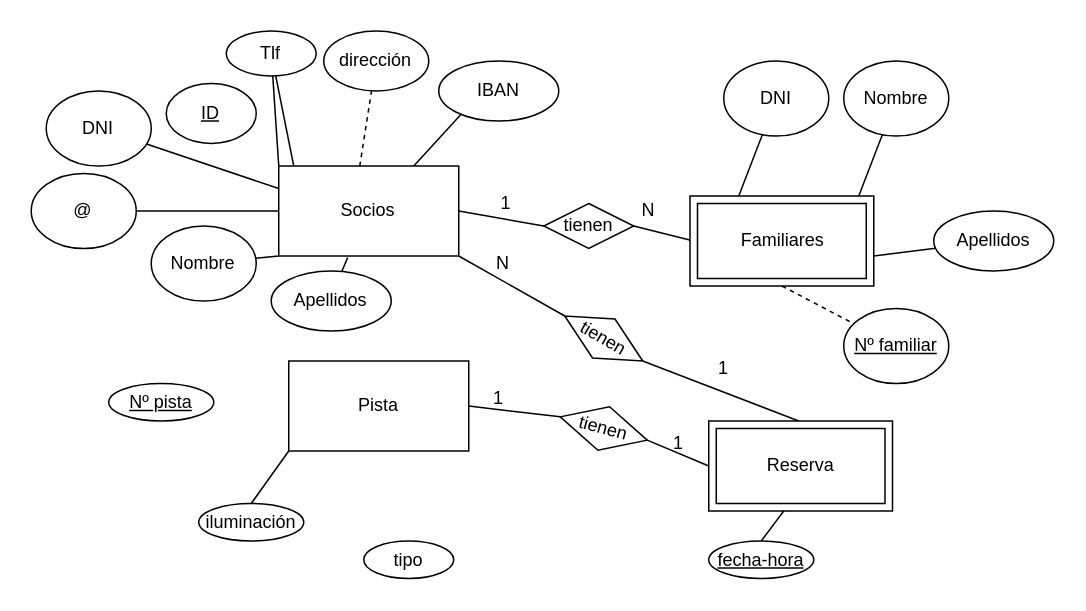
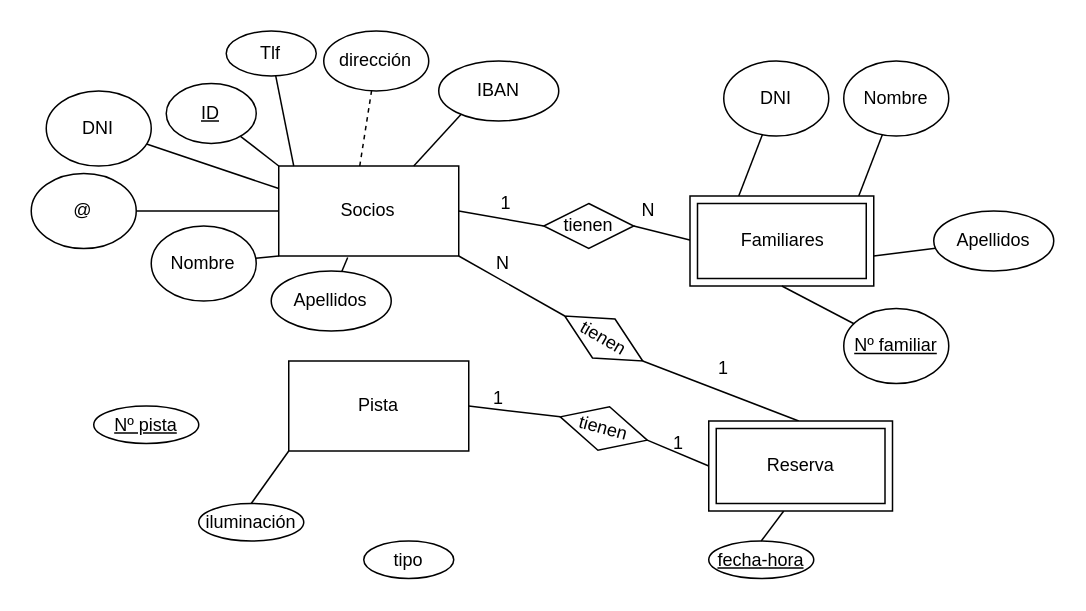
  <mxCell id="0" />
  <mxCell id="1" parent="0" />
  <mxCell id="2" value="Socios" style="rounded=0;whiteSpace=wrap;html=1;" parent="1" vertex="1"><mxGeometry x="185.33" y="110" width="120" height="60" as="geometry" /></mxCell>
  <mxCell id="3" value="Pista" style="rounded=0;whiteSpace=wrap;html=1;" parent="1" vertex="1"><mxGeometry x="192" y="240" width="120" height="60" as="geometry" /></mxCell>
  <mxCell id="4" value="" style="endArrow=none;html=1;rounded=0;exitX=0.45;exitY=0;exitDx=0;exitDy=0;exitPerimeter=0;dashed=1;" parent="1" source="2" target="5" edge="1"><mxGeometry width="50" height="50" relative="1" as="geometry"><mxPoint x="290.33" y="110" as="sourcePoint" /><mxPoint x="340.33" y="60" as="targetPoint" /></mxGeometry></mxCell>
  <mxCell id="5" value="dirección" style="ellipse;whiteSpace=wrap;html=1;" parent="1" vertex="1"><mxGeometry x="215.33" y="20" width="70" height="40" as="geometry" /></mxCell>
  <mxCell id="6" value="" style="endArrow=none;html=1;rounded=0;" parent="1" target="7" edge="1"><mxGeometry width="50" height="50" relative="1" as="geometry"><mxPoint x="195.33" y="110" as="sourcePoint" /><mxPoint x="245.33" y="60" as="targetPoint" /></mxGeometry></mxCell>
  <mxCell id="7" value="Tlf" style="ellipse;whiteSpace=wrap;html=1;" parent="1" vertex="1"><mxGeometry x="150.33" y="20" width="60" height="30" as="geometry" /></mxCell>
  <mxCell id="8" value="" style="endArrow=none;html=1;rounded=0;exitX=0.75;exitY=0;exitDx=0;exitDy=0;" parent="1" source="2" edge="1"><mxGeometry width="50" height="50" relative="1" as="geometry"><mxPoint x="340.33" y="150" as="sourcePoint" /><mxPoint x="313.664" y="68.181" as="targetPoint" /></mxGeometry></mxCell>
  <mxCell id="9" value="IBAN" style="ellipse;whiteSpace=wrap;html=1;" parent="1" vertex="1"><mxGeometry x="292" y="40" width="80" height="40" as="geometry" /></mxCell>
- <mxCell id="10" value="" style="endArrow=none;html=1;rounded=0;exitX=0;exitY=0;exitDx=0;exitDy=0;" parent="1" source="2" target="7" edge="1"><mxGeometry width="50" height="50" relative="1" as="geometry"><mxPoint x="145.33" y="80" as="sourcePoint" /><mxPoint x="100.33" y="70" as="targetPoint" /></mxGeometry></mxCell>
+ <mxCell id="10" value="" style="endArrow=none;html=1;rounded=0;exitX=0;exitY=0;exitDx=0;exitDy=0;" parent="1" source="2" target="11" edge="1"><mxGeometry width="50" height="50" relative="1" as="geometry"><mxPoint x="145.33" y="80" as="sourcePoint" /><mxPoint x="100.33" y="70" as="targetPoint" /></mxGeometry></mxCell>
  <mxCell id="11" value="&lt;u&gt;ID&lt;/u&gt;" style="ellipse;whiteSpace=wrap;html=1;" parent="1" vertex="1"><mxGeometry x="110.33" y="55" width="60" height="40" as="geometry" /></mxCell>
  <mxCell id="12" value="" style="endArrow=none;html=1;rounded=0;exitX=0;exitY=0.25;exitDx=0;exitDy=0;" parent="1" source="2" target="13" edge="1"><mxGeometry width="50" height="50" relative="1" as="geometry"><mxPoint x="-59.67" y="140" as="sourcePoint" /><mxPoint x="-9.67" y="90" as="targetPoint" /></mxGeometry></mxCell>
  <mxCell id="13" value="DNI" style="ellipse;whiteSpace=wrap;html=1;" parent="1" vertex="1"><mxGeometry x="30.33" y="60" width="70" height="50" as="geometry" /></mxCell>
  <mxCell id="14" value="" style="endArrow=none;html=1;rounded=0;exitX=0;exitY=0.5;exitDx=0;exitDy=0;" parent="1" source="2" target="15" edge="1"><mxGeometry width="50" height="50" relative="1" as="geometry"><mxPoint x="145.33" y="140" as="sourcePoint" /><mxPoint x="-19.67" y="150" as="targetPoint" /></mxGeometry></mxCell>
  <mxCell id="15" value="@" style="ellipse;whiteSpace=wrap;html=1;" parent="1" vertex="1"><mxGeometry x="20.33" y="115" width="70" height="50" as="geometry" /></mxCell>
  <mxCell id="16" value="" style="endArrow=none;html=1;rounded=0;" parent="1" target="17" edge="1"><mxGeometry width="50" height="50" relative="1" as="geometry"><mxPoint x="572" y="130" as="sourcePoint" /><mxPoint x="622" y="80" as="targetPoint" /></mxGeometry></mxCell>
  <mxCell id="17" value="Nombre" style="ellipse;whiteSpace=wrap;html=1;" parent="1" vertex="1"><mxGeometry x="562" y="40" width="70" height="50" as="geometry" /></mxCell>
  <mxCell id="18" value="" style="endArrow=none;html=1;rounded=0;" parent="1" target="19" edge="1"><mxGeometry width="50" height="50" relative="1" as="geometry"><mxPoint x="492" y="130" as="sourcePoint" /><mxPoint x="542" y="80" as="targetPoint" /></mxGeometry></mxCell>
  <mxCell id="19" value="DNI" style="ellipse;whiteSpace=wrap;html=1;" parent="1" vertex="1"><mxGeometry x="482" y="40" width="70" height="50" as="geometry" /></mxCell>
  <mxCell id="20" value="" style="endArrow=none;html=1;rounded=0;" parent="1" target="21" edge="1"><mxGeometry width="50" height="50" relative="1" as="geometry"><mxPoint x="582" y="170" as="sourcePoint" /><mxPoint x="632" y="120" as="targetPoint" /></mxGeometry></mxCell>
  <mxCell id="21" value="Apellidos" style="ellipse;whiteSpace=wrap;html=1;" parent="1" vertex="1"><mxGeometry x="622" y="140" width="80" height="40" as="geometry" /></mxCell>
  <mxCell id="22" value="tienen" style="rhombus;whiteSpace=wrap;html=1;" parent="1" vertex="1"><mxGeometry x="362" y="135" width="60" height="30" as="geometry" /></mxCell>
  <mxCell id="23" value="" style="endArrow=none;html=1;rounded=0;entryX=0;entryY=0.5;entryDx=0;entryDy=0;exitX=1;exitY=0.5;exitDx=0;exitDy=0;" parent="1" source="2" target="22" edge="1"><mxGeometry width="50" height="50" relative="1" as="geometry"><mxPoint x="282" y="290" as="sourcePoint" /><mxPoint x="332" y="240" as="targetPoint" /></mxGeometry></mxCell>
  <mxCell id="24" value="" style="endArrow=none;html=1;rounded=0;entryX=1;entryY=0.5;entryDx=0;entryDy=0;exitX=0;exitY=0.5;exitDx=0;exitDy=0;" parent="1" target="22" edge="1"><mxGeometry width="50" height="50" relative="1" as="geometry"><mxPoint x="462" y="160" as="sourcePoint" /><mxPoint x="332" y="240" as="targetPoint" /></mxGeometry></mxCell>
  <mxCell id="25" value="tienen" style="rhombus;whiteSpace=wrap;html=1;rotation=30;" parent="1" vertex="1"><mxGeometry x="372" y="210" width="60" height="30" as="geometry" /></mxCell>
  <mxCell id="26" value="" style="endArrow=none;html=1;rounded=0;exitX=0.5;exitY=0;exitDx=0;exitDy=0;entryX=1;entryY=0.5;entryDx=0;entryDy=0;" parent="1" target="25" edge="1"><mxGeometry width="50" height="50" relative="1" as="geometry"><mxPoint x="532" y="280" as="sourcePoint" /><mxPoint x="432" y="250" as="targetPoint" /></mxGeometry></mxCell>
  <mxCell id="27" value="" style="endArrow=none;html=1;rounded=0;entryX=0;entryY=0.5;entryDx=0;entryDy=0;exitX=1;exitY=1;exitDx=0;exitDy=0;" parent="1" source="2" target="25" edge="1"><mxGeometry width="50" height="50" relative="1" as="geometry"><mxPoint x="472" y="170" as="sourcePoint" /><mxPoint x="432" y="170" as="targetPoint" /></mxGeometry></mxCell>
  <mxCell id="28" value="tipo" style="ellipse;whiteSpace=wrap;html=1;" parent="1" vertex="1"><mxGeometry x="242" y="360" width="60" height="25" as="geometry" /></mxCell>
  <mxCell id="29" value="iluminación" style="ellipse;whiteSpace=wrap;html=1;" parent="1" vertex="1"><mxGeometry x="132" y="335" width="70" height="25" as="geometry" /></mxCell>
  <mxCell id="30" value="" style="endArrow=none;html=1;rounded=0;entryX=0.5;entryY=0;entryDx=0;entryDy=0;exitX=0;exitY=1;exitDx=0;exitDy=0;" parent="1" source="3" target="29" edge="1"><mxGeometry width="50" height="50" relative="1" as="geometry"><mxPoint x="202" y="280" as="sourcePoint" /><mxPoint x="182" y="280" as="targetPoint" /></mxGeometry></mxCell>
  <mxCell id="31" value="tienen" style="rhombus;whiteSpace=wrap;html=1;rotation=15;" parent="1" vertex="1"><mxGeometry x="372" y="270" width="60" height="30" as="geometry" /></mxCell>
  <mxCell id="32" value="" style="endArrow=none;html=1;rounded=0;exitX=1;exitY=0.5;exitDx=0;exitDy=0;entryX=0;entryY=0.5;entryDx=0;entryDy=0;" parent="1" source="3" target="31" edge="1"><mxGeometry width="50" height="50" relative="1" as="geometry"><mxPoint x="302" y="373" as="sourcePoint" /><mxPoint x="382" y="320" as="targetPoint" /><Array as="points" /></mxGeometry></mxCell>
  <mxCell id="33" value="" style="endArrow=none;html=1;rounded=0;entryX=1;entryY=0.5;entryDx=0;entryDy=0;exitX=0;exitY=0.5;exitDx=0;exitDy=0;" parent="1" target="31" edge="1"><mxGeometry width="50" height="50" relative="1" as="geometry"><mxPoint x="472" y="310" as="sourcePoint" /><mxPoint x="302" y="320" as="targetPoint" /><Array as="points" /></mxGeometry></mxCell>
  <mxCell id="34" value="&lt;u&gt;fecha-hora&lt;/u&gt;" style="ellipse;whiteSpace=wrap;html=1;" parent="1" vertex="1"><mxGeometry x="472" y="360" width="70" height="25" as="geometry" /></mxCell>
- <mxCell id="35" value="&lt;u&gt;Nº pista&lt;/u&gt;" style="ellipse;whiteSpace=wrap;html=1;" parent="1" vertex="1"><mxGeometry x="72" y="255" width="70" height="25" as="geometry" /></mxCell>
+ <mxCell id="35" value="&lt;u&gt;Nº pista&lt;/u&gt;" style="ellipse;whiteSpace=wrap;html=1;" parent="1" vertex="1"><mxGeometry x="62" y="270" width="70" height="25" as="geometry" /></mxCell>
  <mxCell id="36" value="" style="endArrow=none;html=1;rounded=0;entryX=0.5;entryY=0;entryDx=0;entryDy=0;" parent="1" target="34" edge="1"><mxGeometry width="50" height="50" relative="1" as="geometry"><mxPoint x="522" y="340" as="sourcePoint" /><mxPoint x="382" y="410" as="targetPoint" /><Array as="points" /></mxGeometry></mxCell>
  <mxCell id="37" value="Familiares" style="shape=ext;margin=3;double=1;whiteSpace=wrap;html=1;align=center;" parent="1" vertex="1"><mxGeometry x="459.5" y="130" width="122.5" height="60" as="geometry" /></mxCell>
  <mxCell id="38" value="Reserva" style="shape=ext;margin=3;double=1;whiteSpace=wrap;html=1;align=center;" parent="1" vertex="1"><mxGeometry x="472" y="280" width="122.5" height="60" as="geometry" /></mxCell>
  <mxCell id="39" value="" style="endArrow=none;html=1;rounded=0;exitX=0;exitY=1;exitDx=0;exitDy=0;" parent="1" source="2" target="40" edge="1"><mxGeometry width="50" height="50" relative="1" as="geometry"><mxPoint x="110.33" y="240" as="sourcePoint" /><mxPoint x="160.33" y="190" as="targetPoint" /></mxGeometry></mxCell>
  <mxCell id="40" value="Nombre" style="ellipse;whiteSpace=wrap;html=1;" parent="1" vertex="1"><mxGeometry x="100.33" y="150" width="70" height="50" as="geometry" /></mxCell>
  <mxCell id="41" value="" style="endArrow=none;html=1;rounded=0;exitX=0.383;exitY=1.017;exitDx=0;exitDy=0;exitPerimeter=0;" parent="1" source="2" target="42" edge="1"><mxGeometry width="50" height="50" relative="1" as="geometry"><mxPoint x="120.33" y="280" as="sourcePoint" /><mxPoint x="170.33" y="230" as="targetPoint" /></mxGeometry></mxCell>
  <mxCell id="42" value="Apellidos" style="ellipse;whiteSpace=wrap;html=1;" parent="1" vertex="1"><mxGeometry x="180.33" y="180" width="80" height="40" as="geometry" /></mxCell>
  <mxCell id="43" value="1" style="text;strokeColor=none;align=center;fillColor=none;html=1;verticalAlign=middle;whiteSpace=wrap;rounded=0;" parent="1" vertex="1"><mxGeometry x="302" y="250" width="60" height="30" as="geometry" /></mxCell>
  <mxCell id="44" value="1" style="text;strokeColor=none;align=center;fillColor=none;html=1;verticalAlign=middle;whiteSpace=wrap;rounded=0;" parent="1" vertex="1"><mxGeometry x="422" y="280" width="60" height="30" as="geometry" /></mxCell>
  <mxCell id="45" value="1" style="text;strokeColor=none;align=center;fillColor=none;html=1;verticalAlign=middle;whiteSpace=wrap;rounded=0;" parent="1" vertex="1"><mxGeometry x="307" y="120" width="60" height="30" as="geometry" /></mxCell>
  <mxCell id="46" value="N" style="text;strokeColor=none;align=center;fillColor=none;html=1;verticalAlign=middle;whiteSpace=wrap;rounded=0;" parent="1" vertex="1"><mxGeometry x="402" y="125" width="60" height="30" as="geometry" /></mxCell>
  <mxCell id="47" value="1" style="text;strokeColor=none;align=center;fillColor=none;html=1;verticalAlign=middle;whiteSpace=wrap;rounded=0;" parent="1" vertex="1"><mxGeometry x="452" y="230" width="60" height="30" as="geometry" /></mxCell>
  <mxCell id="48" value="N" style="text;strokeColor=none;align=center;fillColor=none;html=1;verticalAlign=middle;whiteSpace=wrap;rounded=0;" parent="1" vertex="1"><mxGeometry x="305.33" y="160" width="60" height="30" as="geometry" /></mxCell>
- <mxCell id="49" value="" style="endArrow=none;html=1;rounded=0;exitX=0.5;exitY=1;exitDx=0;exitDy=0;dashed=1;" parent="1" source="37" target="50" edge="1"><mxGeometry width="50" height="50" relative="1" as="geometry"><mxPoint x="522" y="235" as="sourcePoint" /><mxPoint x="572" y="185" as="targetPoint" /></mxGeometry></mxCell>
+ <mxCell id="49" value="" style="endArrow=none;html=1;rounded=0;exitX=0.5;exitY=1;exitDx=0;exitDy=0;" parent="1" source="37" target="50" edge="1"><mxGeometry width="50" height="50" relative="1" as="geometry"><mxPoint x="522" y="235" as="sourcePoint" /><mxPoint x="572" y="185" as="targetPoint" /></mxGeometry></mxCell>
  <mxCell id="50" value="&lt;u&gt;Nº familiar&lt;/u&gt;" style="ellipse;whiteSpace=wrap;html=1;" parent="1" vertex="1"><mxGeometry x="562" y="205" width="70" height="50" as="geometry" /></mxCell>
